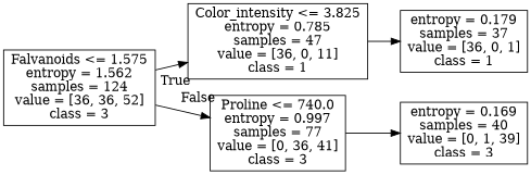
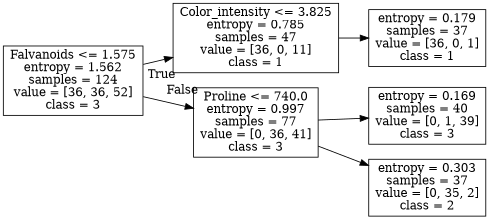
  digraph {
    rankdir=LR
    node [shape=box]
    n1 [label="Falvanoids <= 1.575\nentropy = 1.562\nsamples = 124\nvalue = [36, 36, 52]\nclass = 3"]
    n2 [label="Color_intensity <= 3.825\nentropy = 0.785\nsamples = 47\nvalue = [36, 0, 11]\nclass = 1"]
    n3 [label="Proline <= 740.0\nentropy = 0.997\nsamples = 77\nvalue = [0, 36, 41]\nclass = 3"]
    n4 [label="entropy = 0.179\nsamples = 37\nvalue = [36, 0, 1]\nclass = 1"]
    n5 [label="entropy = 0.169\nsamples = 40\nvalue = [0, 1, 39]\nclass = 3"]
+   n6 [label="entropy = 0.303\nsamples = 37\nvalue = [0, 35, 2]\nclass = 2"]
    n1 -> n2 [headlabel=True labelangle=45 labeldistance=2.5]
    n1 -> n3 [headlabel=False labelangle=-45 labeldistance=2.5]
    n2 -> n4
    n3 -> n5
+   n3 -> n6
  }
